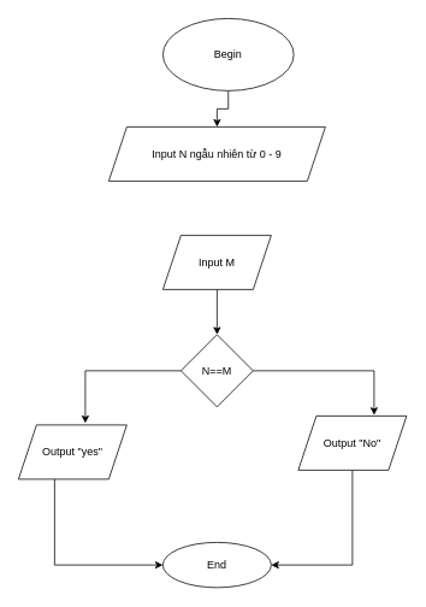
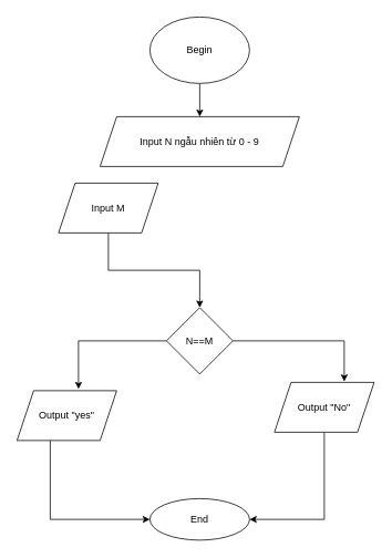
  <mxCell id="0" />
  <mxCell id="1" parent="0" />
  <mxCell id="2" style="edgeStyle=orthogonalEdgeStyle;rounded=0;orthogonalLoop=1;jettySize=auto;html=1;exitX=0.5;exitY=1;exitDx=0;exitDy=0;entryX=0.5;entryY=0;entryDx=0;entryDy=0;" edge="1" parent="1" source="3" target="4"><mxGeometry relative="1" as="geometry" /></mxCell>
- <mxCell id="3" value="Begin" style="ellipse;whiteSpace=wrap;html=1;" vertex="1" parent="1"><mxGeometry x="180" y="20" width="145" height="80" as="geometry" /></mxCell>
+ <mxCell id="3" value="Begin" style="ellipse;whiteSpace=wrap;html=1;" vertex="1" parent="1"><mxGeometry x="180" y="20" width="120" height="80" as="geometry" /></mxCell>
  <mxCell id="4" value="Input N ngẫu nhiên từ 0 - 9" style="shape=parallelogram;perimeter=parallelogramPerimeter;whiteSpace=wrap;html=1;fixedSize=1;" vertex="1" parent="1"><mxGeometry x="120" y="140" width="240" height="60" as="geometry" /></mxCell>
  <mxCell id="5" style="edgeStyle=orthogonalEdgeStyle;rounded=0;orthogonalLoop=1;jettySize=auto;html=1;exitX=0.5;exitY=1;exitDx=0;exitDy=0;entryX=0.5;entryY=0;entryDx=0;entryDy=0;" edge="1" parent="1" source="6" target="9"><mxGeometry relative="1" as="geometry" /></mxCell>
- <mxCell id="6" value="Input M" style="shape=parallelogram;perimeter=parallelogramPerimeter;whiteSpace=wrap;html=1;fixedSize=1;" vertex="1" parent="1"><mxGeometry x="180" y="260" width="120" height="60" as="geometry" /></mxCell>
+ <mxCell id="6" value="Input M" style="shape=parallelogram;perimeter=parallelogramPerimeter;whiteSpace=wrap;html=1;fixedSize=1;" vertex="1" parent="1"><mxGeometry x="70" y="220" width="120" height="60" as="geometry" /></mxCell>
  <mxCell id="7" style="edgeStyle=orthogonalEdgeStyle;rounded=0;orthogonalLoop=1;jettySize=auto;html=1;exitX=0;exitY=0.5;exitDx=0;exitDy=0;entryX=0.617;entryY=-0.033;entryDx=0;entryDy=0;entryPerimeter=0;" edge="1" parent="1" source="9" target="11"><mxGeometry relative="1" as="geometry"><mxPoint x="80" y="410" as="targetPoint" /></mxGeometry></mxCell>
  <mxCell id="8" style="edgeStyle=orthogonalEdgeStyle;rounded=0;orthogonalLoop=1;jettySize=auto;html=1;exitX=1;exitY=0.5;exitDx=0;exitDy=0;entryX=0.7;entryY=-0.017;entryDx=0;entryDy=0;entryPerimeter=0;" edge="1" parent="1" source="9" target="13"><mxGeometry relative="1" as="geometry" /></mxCell>
  <mxCell id="9" value="N==M" style="rhombus;whiteSpace=wrap;html=1;" vertex="1" parent="1"><mxGeometry x="200" y="370" width="80" height="80" as="geometry" /></mxCell>
  <mxCell id="10" style="edgeStyle=orthogonalEdgeStyle;rounded=0;orthogonalLoop=1;jettySize=auto;html=1;entryX=0;entryY=0.5;entryDx=0;entryDy=0;" edge="1" parent="1" source="11" target="14"><mxGeometry relative="1" as="geometry"><Array as="points"><mxPoint x="60" y="625" /></Array></mxGeometry></mxCell>
  <mxCell id="11" value="Output &quot;yes&quot;" style="shape=parallelogram;perimeter=parallelogramPerimeter;whiteSpace=wrap;html=1;fixedSize=1;" vertex="1" parent="1"><mxGeometry x="20" y="470" width="120" height="60" as="geometry" /></mxCell>
  <mxCell id="12" style="edgeStyle=orthogonalEdgeStyle;rounded=0;orthogonalLoop=1;jettySize=auto;html=1;exitX=0.5;exitY=1;exitDx=0;exitDy=0;entryX=1;entryY=0.5;entryDx=0;entryDy=0;" edge="1" parent="1" source="13" target="14"><mxGeometry relative="1" as="geometry" /></mxCell>
  <mxCell id="13" value="Output &quot;No&quot;" style="shape=parallelogram;perimeter=parallelogramPerimeter;whiteSpace=wrap;html=1;fixedSize=1;" vertex="1" parent="1"><mxGeometry x="330" y="460" width="120" height="60" as="geometry" /></mxCell>
  <mxCell id="14" value="End" style="ellipse;whiteSpace=wrap;html=1;" vertex="1" parent="1"><mxGeometry x="180" y="600" width="120" height="50" as="geometry" /></mxCell>
